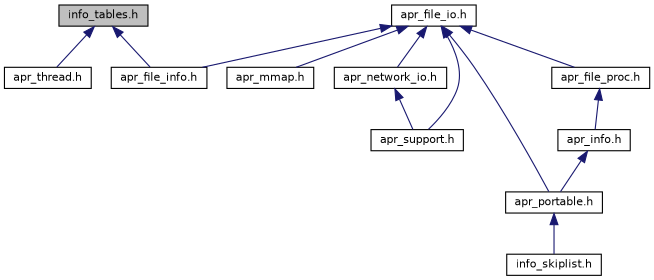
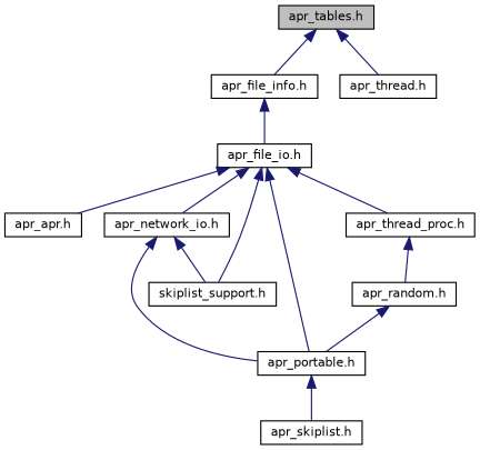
  digraph {
    node [color=black fillcolor=white fontname=Helvetica fontsize=10 shape=record style=filled]
    edge [color=midnightblue dir=back fontname=Helvetica fontsize=10 labelfontname=Helvetica labelfontsize=10 style=solid]
-   n1 [fillcolor=grey75 fontcolor=black height=0.2 label="info_tables.h" width=0.4]
+   n1 [fillcolor=grey75 fontcolor=black height=0.2 label="apr_tables.h" width=0.4]
    n2 [height=0.2 label="apr_file_info.h" width=0.4]
    n3 [height=0.2 label="apr_thread.h" width=0.4]
    n4 [height=0.2 label="apr_file_io.h" width=0.4]
-   n5 [height=0.2 label="apr_mmap.h" width=0.4]
+   n5 [height=0.2 label="apr_apr.h" width=0.4]
    n6 [height=0.2 label="apr_network_io.h" width=0.4]
    n7 [height=0.2 label="apr_portable.h" width=0.4]
-   n8 [height=0.2 label="apr_support.h" width=0.4]
-   n9 [height=0.2 label="apr_file_proc.h" width=0.4]
-   n10 [height=0.2 label="info_skiplist.h" width=0.4]
-   n11 [height=0.2 label="apr_info.h" width=0.4]
+   n8 [height=0.2 label="skiplist_support.h" width=0.4]
+   n9 [height=0.2 label="apr_thread_proc.h" width=0.4]
+   n10 [height=0.2 label="apr_skiplist.h" width=0.4]
+   n11 [height=0.2 label="apr_random.h" width=0.4]
    n1 -> n2
    n1 -> n3
-   n4 -> n2
+   n2 -> n4
    n4 -> n5
    n4 -> n6
    n4 -> n7
    n4 -> n8
    n4 -> n9
+   n6 -> n7
    n6 -> n8
    n7 -> n10
    n9 -> n11
    n11 -> n7
  }
